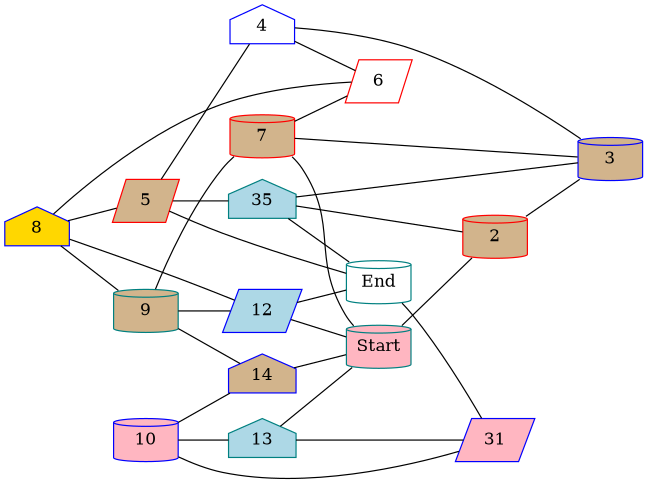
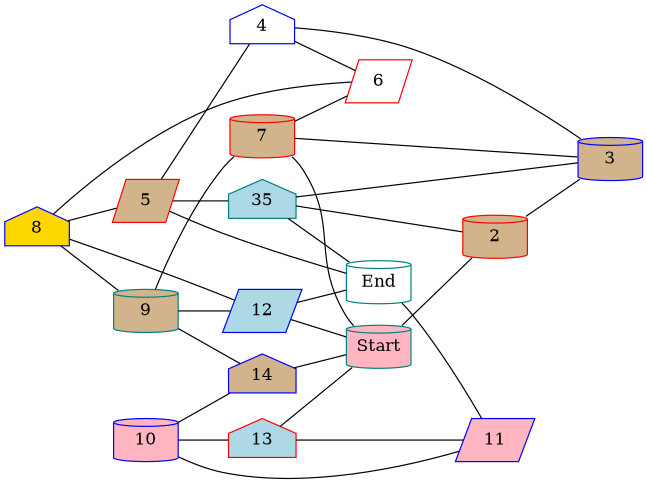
  graph {
    rankdir=LR
    node [color=blue fillcolor=tan shape=cylinder style=filled]
    n1 [color=teal fillcolor=lightblue label=35 shape=house]
    2 [color=red]
    3
    End [color=teal fillcolor=white]
-   11 [fillcolor=lightpink shape=parallelogram label=31]
+   11 [fillcolor=lightpink shape=parallelogram]
    Start [color=teal fillcolor=lightpink]
    5 [color=red shape=parallelogram]
    4 [fillcolor=white shape=house]
    6 [color=red fillcolor=white shape=parallelogram]
    12 [fillcolor=lightblue shape=parallelogram]
-   13 [color=teal fillcolor=lightblue shape=house]
+   13 [color=red fillcolor=lightblue shape=house]
    10 [fillcolor=lightpink]
    14 [shape=house]
    7 [color=red]
    9 [color=teal]
    8 [fillcolor=gold shape=house]
    n1 -- 2
    n1 -- 3
    n1 -- End
    2 -- 3
    End -- 11
    Start -- 2
    5 -- n1
    5 -- End
    5 -- 4
    4 -- 3
    4 -- 6
    12 -- End
    12 -- Start
    13 -- 11
    13 -- Start
    10 -- 11
    10 -- 13
    10 -- 14
    14 -- Start
    7 -- 3
    7 -- Start
    7 -- 6
    9 -- 12
    9 -- 14
    9 -- 7
    8 -- 5
    8 -- 6
    8 -- 12
    8 -- 9
  }
